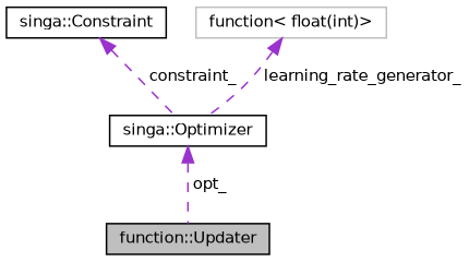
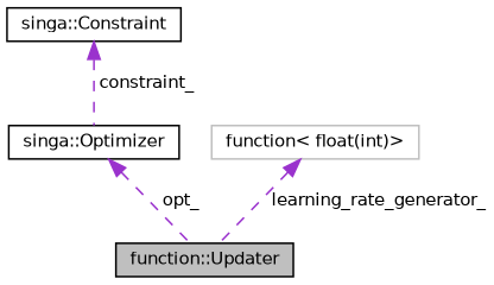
  digraph {
    node [color=black fillcolor=white fontname=Helvetica fontsize=10 shape=record style=filled]
    edge [color=darkorchid3 dir=back fontname=Helvetica fontsize=10 labelfontname=Helvetica labelfontsize=10 style=dashed]
    n1 [fillcolor=grey75 fontcolor=black height=0.2 label="function::Updater" width=0.4]
    n2 [height=0.2 label="singa::Optimizer" width=0.4]
    n3 [height=0.2 label="singa::Constraint" width=0.4]
    n4 [color=grey75 height=0.2 label="function\< float(int)\>" width=0.4]
    n2 -> n1 [label=" opt_"]
    n3 -> n2 [label=" constraint_"]
-   n4 -> n2 [label=" learning_rate_generator_"]
+   n4 -> n1 [label=" learning_rate_generator_"]
  }
